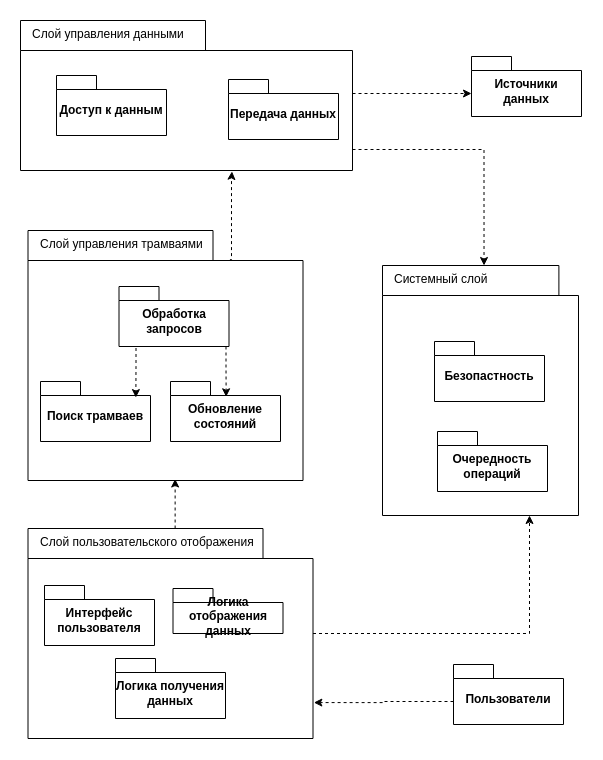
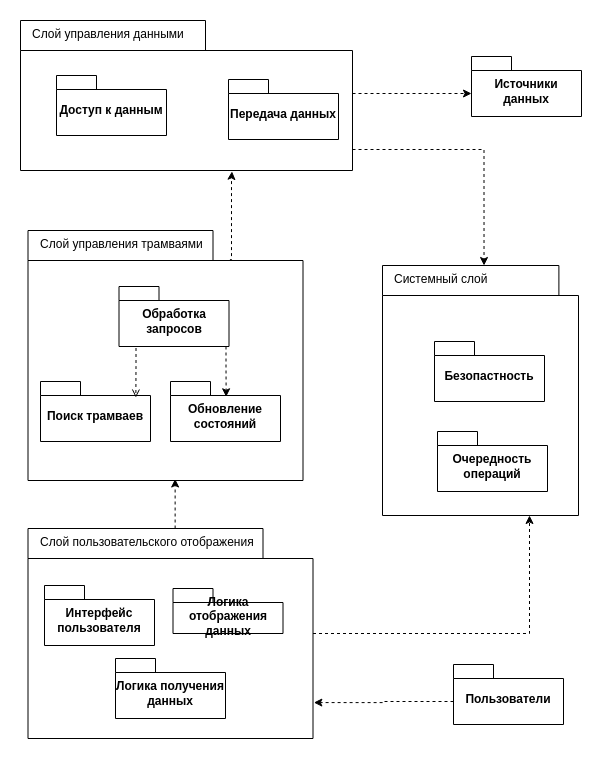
  <mxCell id="0" />
  <mxCell id="1" parent="0" />
  <mxCell id="2" value="Пользователи" style="shape=folder;fontStyle=1;spacingTop=10;tabWidth=40;tabHeight=14;tabPosition=left;html=1;whiteSpace=wrap;" vertex="1" parent="1"><mxGeometry x="453" y="664" width="110" height="60" as="geometry" /></mxCell>
  <mxCell id="3" value="Слой пользовательского отображения" style="shape=folder;html=1;tabWidth=235;tabHeight=30;tabPosition=left;align=left;verticalAlign=top;spacingLeft=10;whiteSpace=wrap;" vertex="1" parent="1"><mxGeometry x="27.5" y="528" width="285" height="210" as="geometry" /></mxCell>
  <mxCell id="4" value="Интерфейс пользователя" style="shape=folder;fontStyle=1;spacingTop=10;tabWidth=40;tabHeight=14;tabPosition=left;html=1;whiteSpace=wrap;" vertex="1" parent="1"><mxGeometry x="44" y="585" width="110" height="60" as="geometry" /></mxCell>
  <mxCell id="5" value="Логика отображения данных" style="shape=folder;fontStyle=1;spacingTop=10;tabWidth=40;tabHeight=14;tabPosition=left;html=1;whiteSpace=wrap;" vertex="1" parent="1"><mxGeometry x="172.5" y="588" width="110" height="45" as="geometry" /></mxCell>
  <mxCell id="6" value="Слой управления трамваями" style="shape=folder;html=1;tabWidth=185;tabHeight=30;tabPosition=left;align=left;verticalAlign=top;spacingLeft=10;whiteSpace=wrap;" vertex="1" parent="1"><mxGeometry x="27.5" y="230" width="275" height="250" as="geometry" /></mxCell>
  <mxCell id="7" value="Логика получения данных" style="shape=folder;fontStyle=1;spacingTop=10;tabWidth=40;tabHeight=14;tabPosition=left;html=1;whiteSpace=wrap;" vertex="1" parent="1"><mxGeometry x="115" y="658" width="110" height="60" as="geometry" /></mxCell>
  <mxCell id="8" value="Обработка запросов" style="shape=folder;fontStyle=1;spacingTop=10;tabWidth=40;tabHeight=14;tabPosition=left;html=1;whiteSpace=wrap;" vertex="1" parent="1"><mxGeometry x="118.5" y="286" width="110" height="60" as="geometry" /></mxCell>
  <mxCell id="9" value="Поиск трамваев" style="shape=folder;fontStyle=1;spacingTop=10;tabWidth=40;tabHeight=14;tabPosition=left;html=1;whiteSpace=wrap;" vertex="1" parent="1"><mxGeometry x="40" y="381" width="110" height="60" as="geometry" /></mxCell>
  <mxCell id="10" value="Обновление состояний" style="shape=folder;fontStyle=1;spacingTop=10;tabWidth=40;tabHeight=14;tabPosition=left;html=1;whiteSpace=wrap;" vertex="1" parent="1"><mxGeometry x="170" y="381" width="110" height="60" as="geometry" /></mxCell>
  <mxCell id="11" value="Системный слой" style="shape=folder;html=1;tabWidth=195;tabHeight=30;tabPosition=left;align=left;verticalAlign=top;spacingLeft=10;whiteSpace=wrap;" vertex="1" parent="1"><mxGeometry x="382" y="265" width="196" height="250" as="geometry" /></mxCell>
  <mxCell id="12" value="Безопастность" style="shape=folder;fontStyle=1;spacingTop=10;tabWidth=40;tabHeight=14;tabPosition=left;html=1;whiteSpace=wrap;" vertex="1" parent="1"><mxGeometry x="434" y="341" width="110" height="60" as="geometry" /></mxCell>
  <mxCell id="13" value="Очередность операций" style="shape=folder;fontStyle=1;spacingTop=10;tabWidth=40;tabHeight=14;tabPosition=left;html=1;whiteSpace=wrap;" vertex="1" parent="1"><mxGeometry x="437" y="431" width="110" height="60" as="geometry" /></mxCell>
  <mxCell id="14" value="Слой управления данными" style="shape=folder;html=1;tabWidth=185;tabHeight=30;tabPosition=left;align=left;verticalAlign=top;spacingLeft=10;whiteSpace=wrap;" vertex="1" parent="1"><mxGeometry x="20" y="20" width="332" height="150" as="geometry" /></mxCell>
  <mxCell id="15" value="Доступ к данным" style="shape=folder;fontStyle=1;spacingTop=10;tabWidth=40;tabHeight=14;tabPosition=left;html=1;whiteSpace=wrap;" vertex="1" parent="1"><mxGeometry x="56" y="75" width="110" height="60" as="geometry" /></mxCell>
  <mxCell id="16" value="Передача данных" style="shape=folder;fontStyle=1;spacingTop=10;tabWidth=40;tabHeight=14;tabPosition=left;html=1;whiteSpace=wrap;" vertex="1" parent="1"><mxGeometry x="228" y="79" width="110" height="60" as="geometry" /></mxCell>
  <mxCell id="17" value="Источники данных" style="shape=folder;fontStyle=1;spacingTop=10;tabWidth=40;tabHeight=14;tabPosition=left;html=1;whiteSpace=wrap;" vertex="1" parent="1"><mxGeometry x="471" y="56" width="110" height="60" as="geometry" /></mxCell>
  <mxCell id="18" style="edgeStyle=orthogonalEdgeStyle;rounded=0;orthogonalLoop=1;jettySize=auto;html=1;entryX=0.535;entryY=0.994;entryDx=0;entryDy=0;entryPerimeter=0;dashed=1;" edge="1" parent="1" source="3" target="6"><mxGeometry relative="1" as="geometry"><Array as="points"><mxPoint x="175" y="557" /></Array></mxGeometry></mxCell>
  <mxCell id="19" style="edgeStyle=orthogonalEdgeStyle;rounded=0;orthogonalLoop=1;jettySize=auto;html=1;entryX=0.75;entryY=1;entryDx=0;entryDy=0;entryPerimeter=0;dashed=1;" edge="1" parent="1" source="3" target="11"><mxGeometry relative="1" as="geometry" /></mxCell>
- <mxCell id="20" style="edgeStyle=orthogonalEdgeStyle;rounded=0;orthogonalLoop=1;jettySize=auto;html=1;exitX=0.25;exitY=1;exitDx=0;exitDy=0;exitPerimeter=0;entryX=0.867;entryY=0.268;entryDx=0;entryDy=0;entryPerimeter=0;dashed=1;" edge="1" parent="1" source="8" target="9"><mxGeometry relative="1" as="geometry"><Array as="points"><mxPoint x="135.5" y="366" /><mxPoint x="135.5" y="366" /></Array></mxGeometry></mxCell>
+ <mxCell id="20" style="edgeStyle=orthogonalEdgeStyle;rounded=0;orthogonalLoop=1;jettySize=auto;html=1;exitX=0.25;exitY=1;exitDx=0;exitDy=0;exitPerimeter=0;entryX=0.867;entryY=0.268;entryDx=0;entryDy=0;entryPerimeter=0;dashed=1;endArrow=open;" edge="1" parent="1" source="8" target="9"><mxGeometry relative="1" as="geometry"><Array as="points"><mxPoint x="135.5" y="366" /><mxPoint x="135.5" y="366" /></Array></mxGeometry></mxCell>
  <mxCell id="21" style="edgeStyle=orthogonalEdgeStyle;rounded=0;orthogonalLoop=1;jettySize=auto;html=1;dashed=1;entryX=0.518;entryY=0;entryDx=0;entryDy=0;entryPerimeter=0;" edge="1" parent="1" source="14" target="11"><mxGeometry relative="1" as="geometry"><Array as="points"><mxPoint x="484" y="149" /></Array></mxGeometry></mxCell>
  <mxCell id="22" style="edgeStyle=orthogonalEdgeStyle;rounded=0;orthogonalLoop=1;jettySize=auto;html=1;entryX=0;entryY=0;entryDx=0;entryDy=37;entryPerimeter=0;dashed=1;" edge="1" parent="1" source="14" target="17"><mxGeometry relative="1" as="geometry"><Array as="points"><mxPoint x="381" y="93" /><mxPoint x="381" y="93" /></Array></mxGeometry></mxCell>
  <mxCell id="23" style="edgeStyle=orthogonalEdgeStyle;rounded=0;orthogonalLoop=1;jettySize=auto;html=1;exitX=0.736;exitY=0.122;exitDx=0;exitDy=0;exitPerimeter=0;entryX=0.637;entryY=1.006;entryDx=0;entryDy=0;entryPerimeter=0;dashed=1;" edge="1" parent="1" source="6" target="14"><mxGeometry relative="1" as="geometry"><Array as="points"><mxPoint x="230" y="259" /><mxPoint x="231" y="259" /><mxPoint x="231" y="178" /></Array></mxGeometry></mxCell>
  <mxCell id="24" value="" style="endArrow=classic;html=1;rounded=0;entryX=0.506;entryY=0.255;entryDx=0;entryDy=0;entryPerimeter=0;edgeStyle=orthogonalEdgeStyle;dashed=1;" edge="1" parent="1" source="8" target="10"><mxGeometry width="50" height="50" relative="1" as="geometry"><mxPoint x="149.5" y="387" as="sourcePoint" /><mxPoint x="199.5" y="337" as="targetPoint" /><Array as="points"><mxPoint x="225.5" y="364" /><mxPoint x="225.5" y="364" /></Array></mxGeometry></mxCell>
  <mxCell id="25" value="" style="endArrow=classic;html=1;rounded=0;exitX=0;exitY=0;exitDx=0;exitDy=37;exitPerimeter=0;entryX=1.003;entryY=0.829;entryDx=0;entryDy=0;entryPerimeter=0;edgeStyle=orthogonalEdgeStyle;dashed=1;" edge="1" parent="1" source="2" target="3"><mxGeometry width="50" height="50" relative="1" as="geometry"><mxPoint x="306" y="663" as="sourcePoint" /><mxPoint x="356" y="613" as="targetPoint" /></mxGeometry></mxCell>
